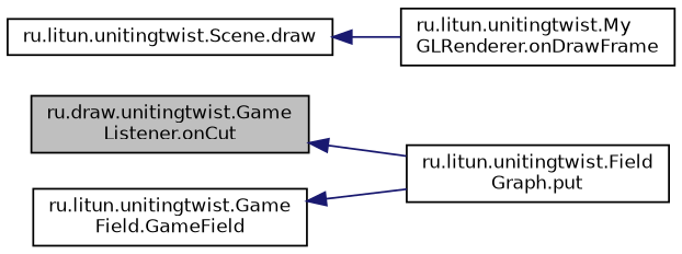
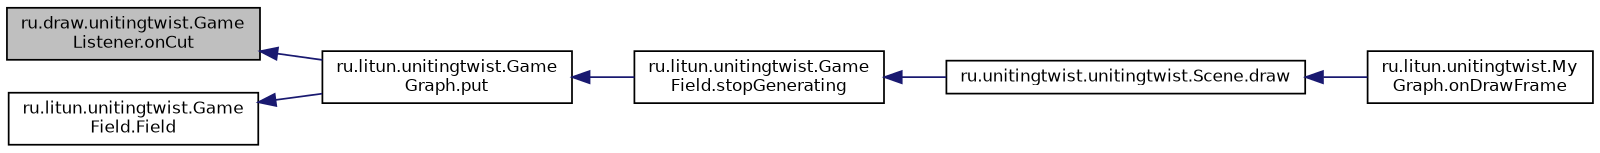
  digraph {
    rankdir=LR
    node [color=black fillcolor=white fontname=Helvetica fontsize=10 shape=record style=filled]
    edge [color=midnightblue dir=back fontname=Helvetica fontsize=10 labelfontname=Helvetica labelfontsize=10 style=solid]
    n1 [fillcolor=grey75 fontcolor=black height=0.2 label="ru.draw.unitingtwist.Game\lListener.onCut" width=0.4]
-   n2 [height=0.2 label="ru.litun.unitingtwist.Field\lGraph.put" width=0.4]
-   n4 [height=0.2 label="ru.litun.unitingtwist.Game\lField.GameField" width=0.4]
-   n5 [height=0.2 label="ru.litun.unitingtwist.Scene.draw" width=0.4]
-   n6 [height=0.2 label="ru.litun.unitingtwist.My\lGLRenderer.onDrawFrame" width=0.4]
+   n2 [height=0.2 label="ru.litun.unitingtwist.Game\lGraph.put" width=0.4]
+   n3 [height=0.2 label="ru.litun.unitingtwist.Game\lField.stopGenerating" width=0.4]
+   n4 [height=0.2 label="ru.litun.unitingtwist.Game\lField.Field" width=0.4]
+   n5 [height=0.2 label="ru.unitingtwist.unitingtwist.Scene.draw" width=0.4]
+   n6 [height=0.2 label="ru.litun.unitingtwist.My\lGraph.onDrawFrame" width=0.4]
    n1 -> n2
+   n2 -> n3
+   n3 -> n5
    n4 -> n2
    n5 -> n6
  }
